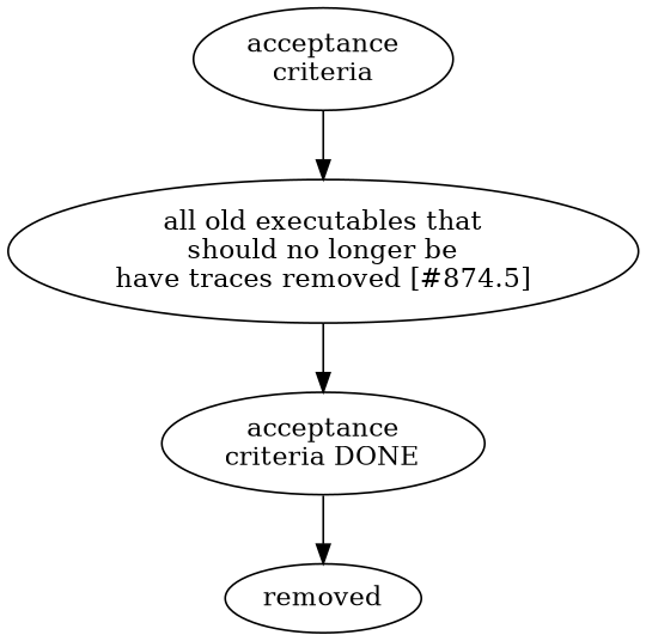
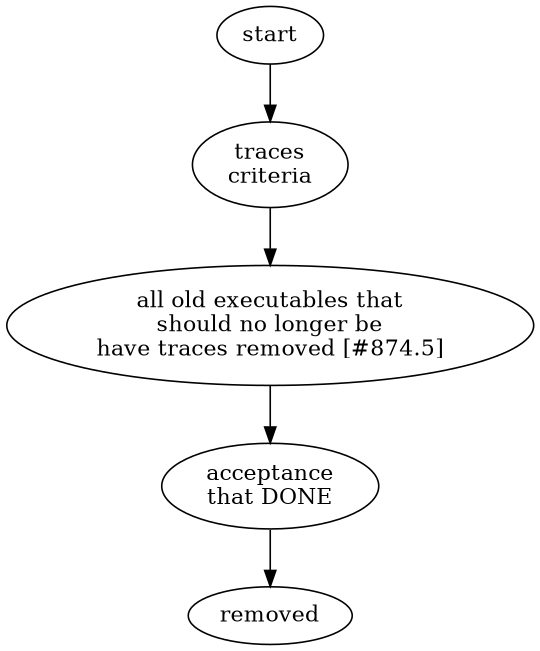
  digraph {
-   n2 [label="acceptance\ncriteria"]
+   n1 [label=start]
+   n2 [label="traces\ncriteria"]
    n3 [label="all old executables that\nshould no longer be\nhave traces removed [#874.5]"]
-   n4 [label="acceptance\ncriteria DONE"]
+   n4 [label="acceptance\nthat DONE"]
    n5 [label=removed]
+   n1 -> n2
    n2 -> n3
    n3 -> n4
    n4 -> n5
  }
